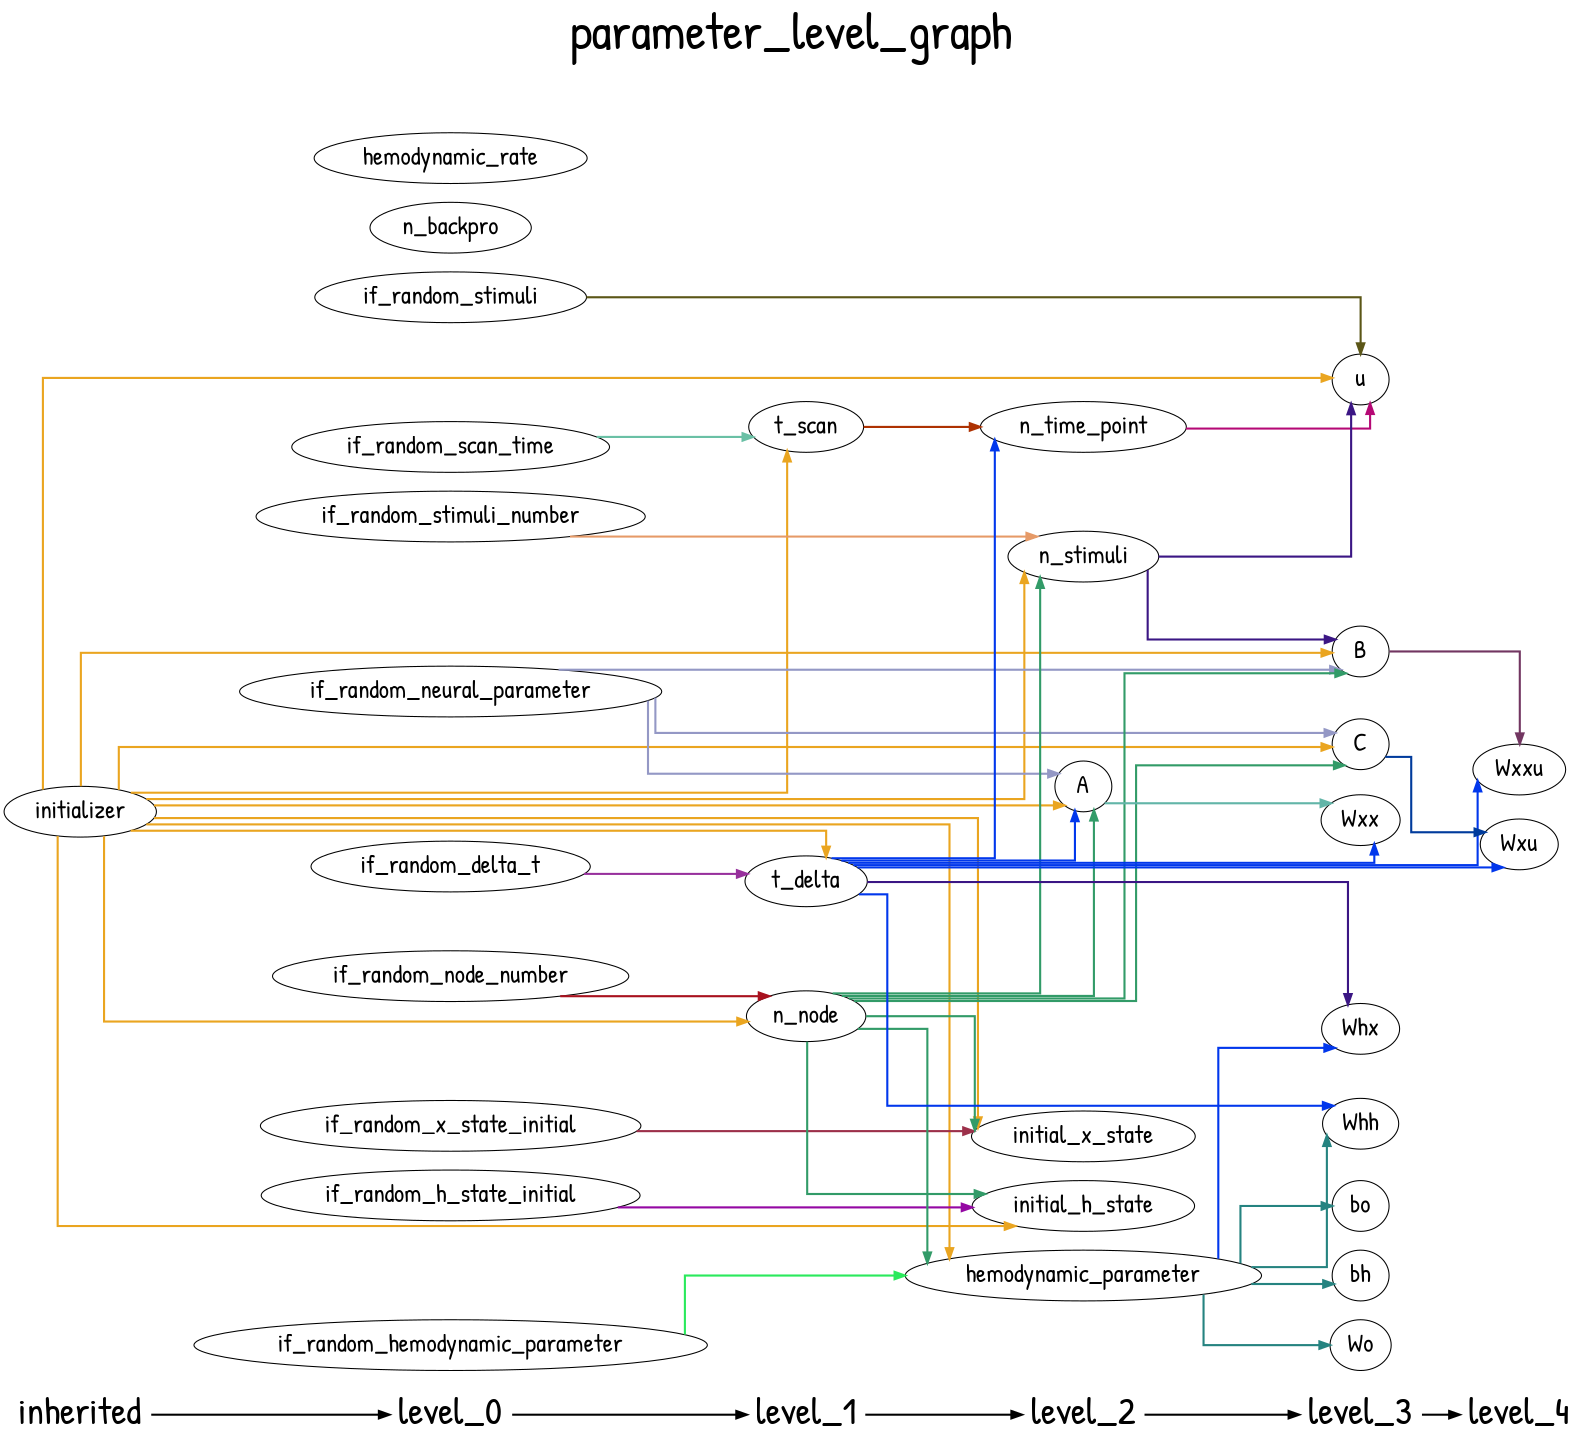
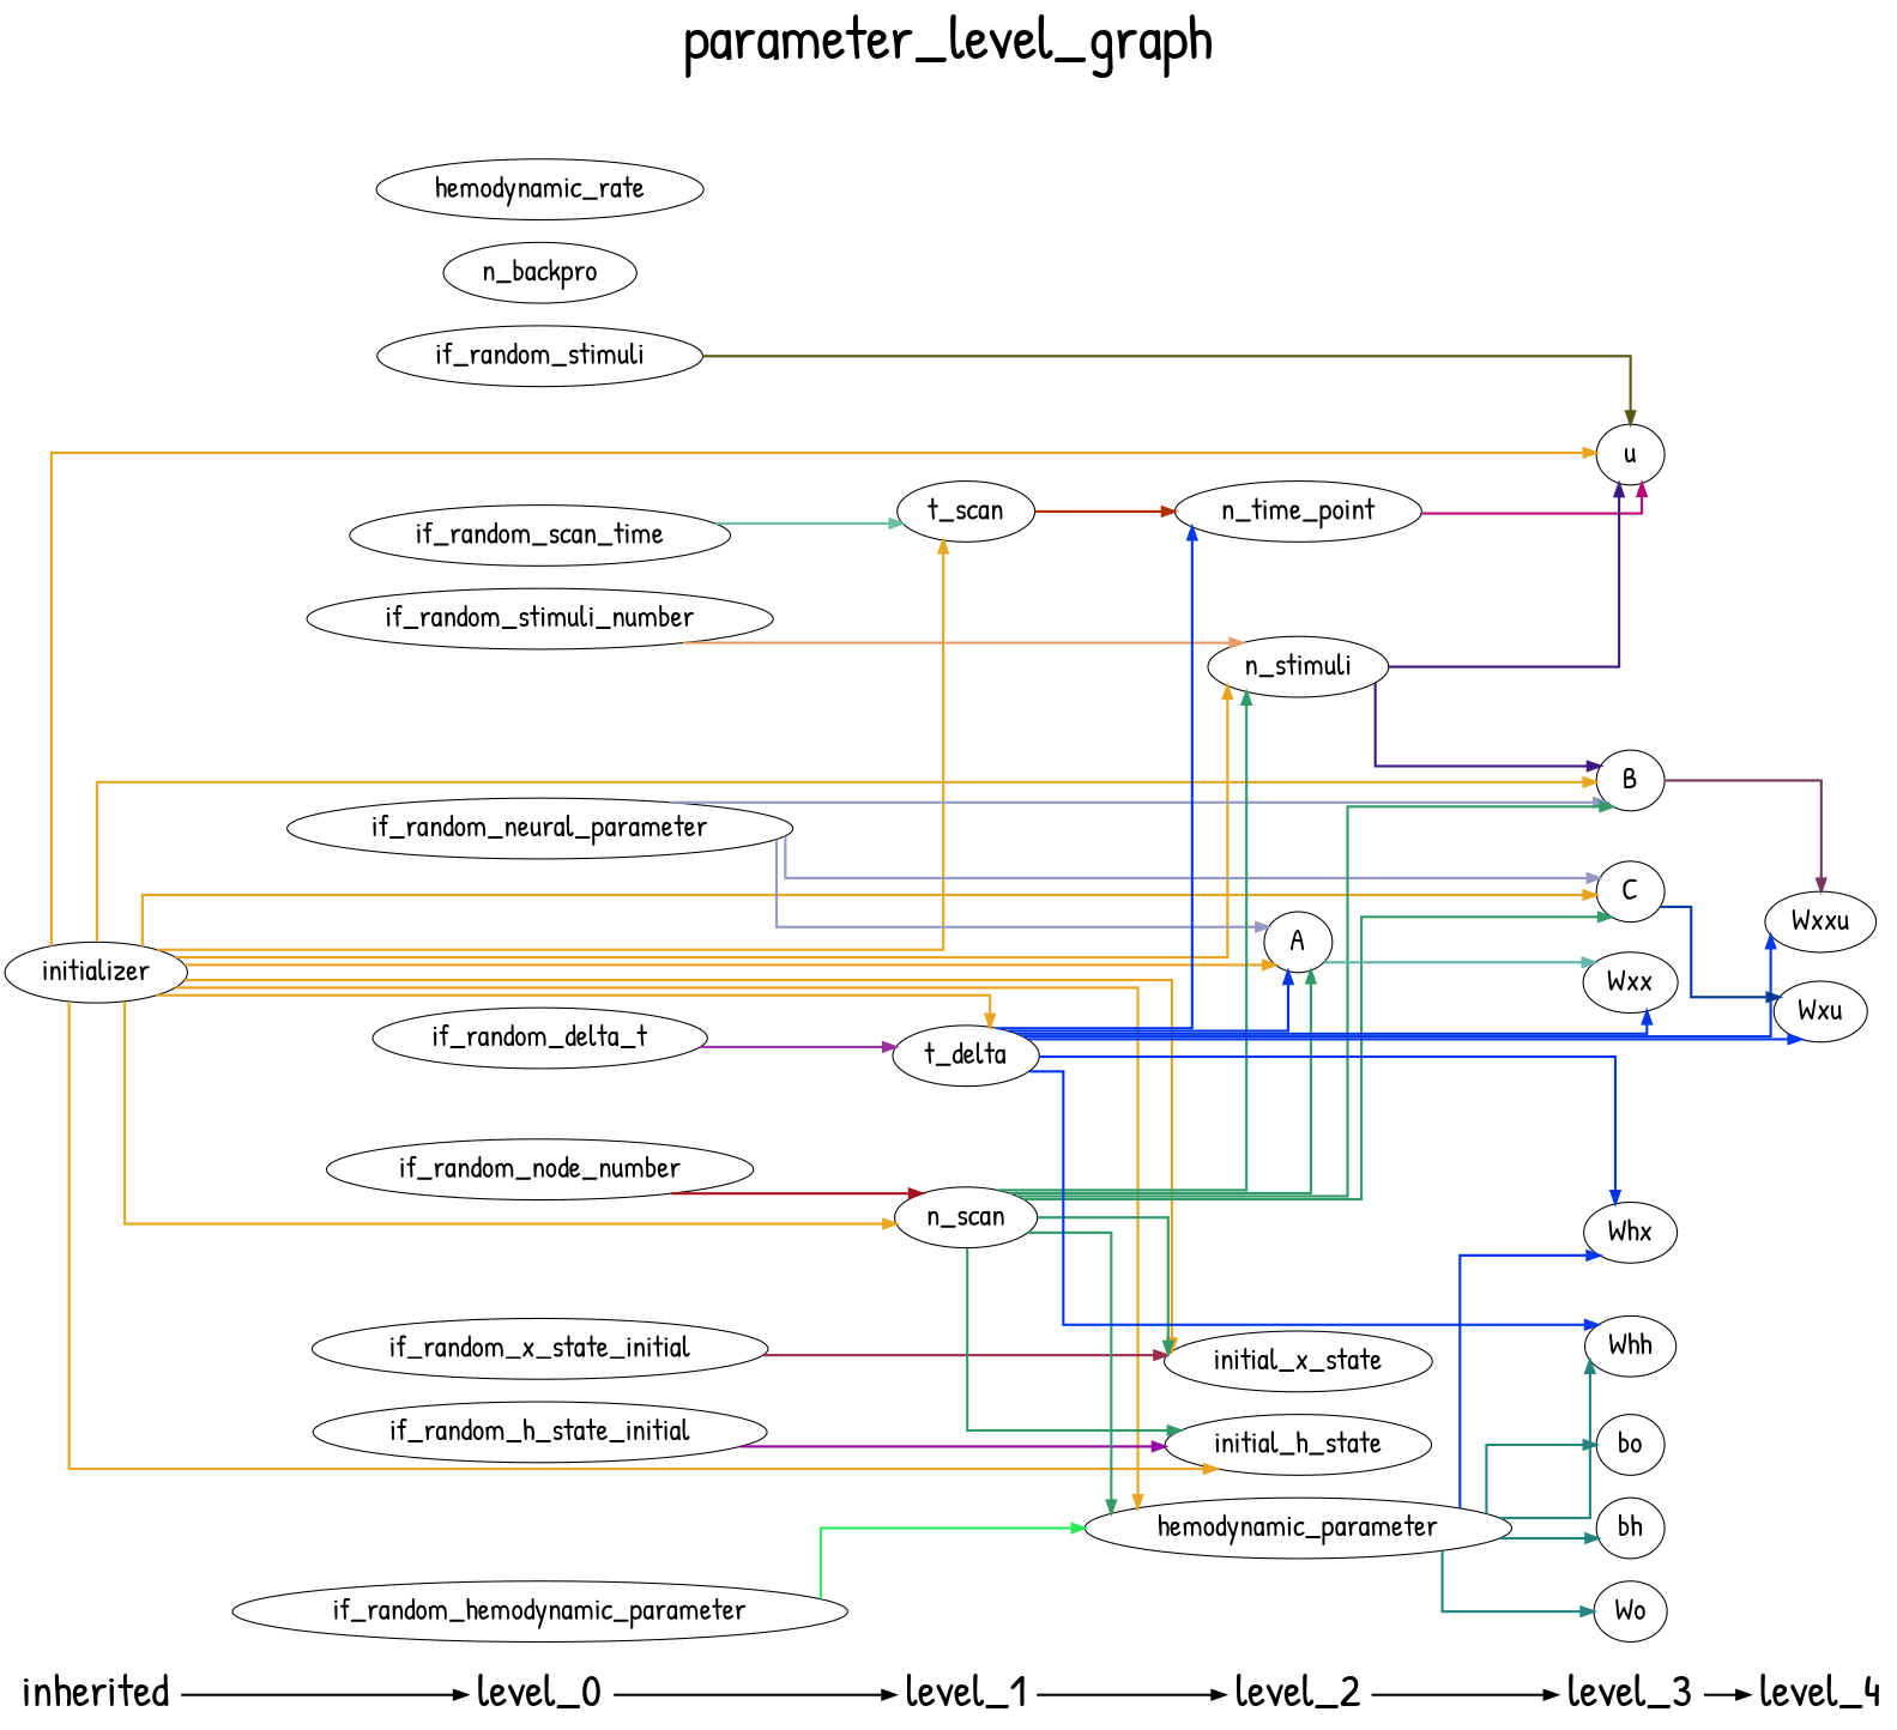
  digraph {
    fontname="Patrick Hand"
    fontsize=48
    label=parameter_level_graph
    labelloc=t
    rankdir=LR
    splines=ortho
    node [fontname="Patrick Hand" fontsize=24]
    edge [fontname="Patrick Hand" penwidth=2 color="#EAA520"]
    inherited [fontsize=36 shape=plaintext]
    level_0 [fontsize=36 shape=plaintext]
    level_1 [fontsize=36 shape=plaintext]
    level_2 [fontsize=36 shape=plaintext]
    level_3 [fontsize=36 shape=plaintext]
    level_4 [fontsize=36 shape=plaintext]
    initializer
    if_random_neural_parameter
    if_random_hemodynamic_parameter
    if_random_x_state_initial
    if_random_h_state_initial
    if_random_stimuli
    if_random_node_number
    if_random_stimuli_number
    if_random_delta_t
    if_random_scan_time
    n_backpro
    n18 [label=hemodynamic_rate]
-   n_node
+   n_node [label=n_scan]
    t_delta
    t_scan
    n_time_point
    n_stimuli
    A
    hemodynamic_parameter
    initial_x_state
    initial_h_state
    u
    B
    C
    Wxx
    Whx
    Whh
    bh
    Wo
    bo
    Wxxu
    Wxu
    subgraph sub_1 {
      inherited
      level_0
      level_1
      level_2
      level_3
      level_4
    }
    subgraph sub_2 {
      rank=same
      inherited
      initializer
    }
    subgraph sub_3 {
      rank=same
      level_0
      if_random_neural_parameter
      if_random_hemodynamic_parameter
      if_random_x_state_initial
      if_random_h_state_initial
      if_random_stimuli
      if_random_node_number
      if_random_stimuli_number
      if_random_delta_t
      if_random_scan_time
      n_backpro
      n18
    }
    subgraph sub_4 {
      rank=same
      level_1
      n_node
      t_delta
      t_scan
    }
    subgraph sub_5 {
      rank=same
      level_2
      n_time_point
      n_stimuli
      A
      hemodynamic_parameter
      initial_x_state
      initial_h_state
    }
    subgraph sub_6 {
      rank=same
      level_3
      u
      B
      C
      Wxx
      Whx
      Whh
      bh
      Wo
      bo
    }
    subgraph sub_7 {
      rank=same
      level_4
      Wxxu
      Wxu
    }
    inherited -> level_0 [color=""]
    level_0 -> level_1 [color=""]
    level_1 -> level_2 [color=""]
    level_2 -> level_3 [color=""]
    level_3 -> level_4 [color=""]
    initializer -> n_node
    initializer -> t_delta
    initializer -> t_scan
    initializer -> n_stimuli
    initializer -> A
    initializer -> hemodynamic_parameter
    initializer -> initial_x_state
    initializer -> initial_h_state
    initializer -> u
    initializer -> B
    initializer -> C
    if_random_neural_parameter -> A [color="#9498C5"]
    if_random_neural_parameter -> B [color="#9498C5"]
    if_random_neural_parameter -> C [color="#9498C5"]
    if_random_hemodynamic_parameter -> hemodynamic_parameter [color="#2AE95C"]
    if_random_x_state_initial -> initial_x_state [color="#9C304A"]
    if_random_h_state_initial -> initial_h_state [color="#9408A3"]
    if_random_stimuli -> u [color="#5B5617"]
    if_random_node_number -> n_node [color="#A8111E"]
    if_random_stimuli_number -> n_stimuli [color="#E69A67"]
    if_random_delta_t -> t_delta [color="#97309C"]
    if_random_scan_time -> t_scan [color="#6AC0A5"]
    n_node -> n_stimuli [color="#329B68"]
    n_node -> A [color="#329B68"]
    n_node -> hemodynamic_parameter [color="#329B68"]
    n_node -> initial_x_state [color="#329B68"]
    n_node -> initial_h_state [color="#329B68"]
    n_node -> B [color="#329B68"]
    n_node -> C [color="#329B68"]
    t_delta -> n_time_point [color="#0137EC"]
    t_delta -> A [color="#0137EC"]
    t_delta -> Wxx [color="#0137EC"]
-   t_delta -> Whx [color="#3B1684"]
+   t_delta -> Whx [color="#0137EC"]
    t_delta -> Whh [color="#0137EC"]
    t_delta -> Wxxu [color="#0137EC"]
    t_delta -> Wxu [color="#0137EC"]
    t_scan -> n_time_point [color="#AE3202"]
    n_time_point -> u [color="#B50875"]
    n_stimuli -> u [color="#3B1684"]
    n_stimuli -> B [color="#3B1684"]
    A -> Wxx [color="#62B5A8"]
    hemodynamic_parameter -> Whx [color="#0137EC"]
    hemodynamic_parameter -> Whh [color="#258380"]
    hemodynamic_parameter -> bh [color="#258380"]
    hemodynamic_parameter -> Wo [color="#258380"]
    hemodynamic_parameter -> bo [color="#258380"]
    B -> Wxxu [color="#723661"]
    C -> Wxu [color="#003B9C"]
  }
